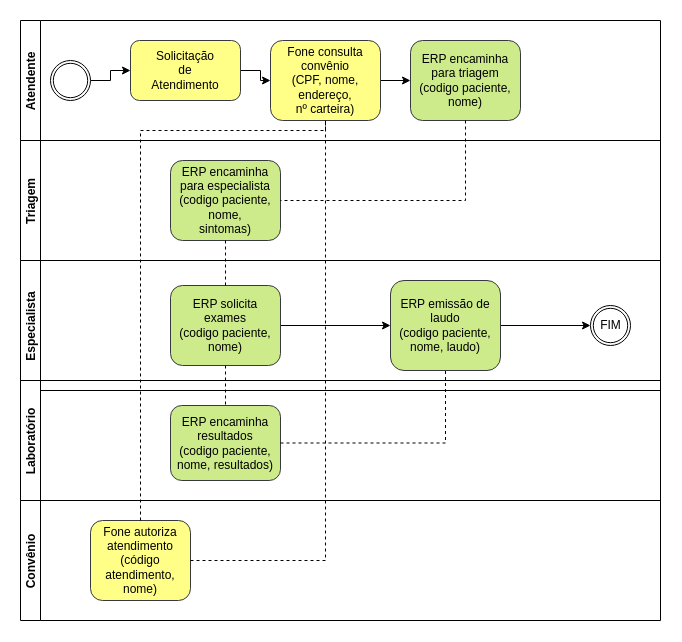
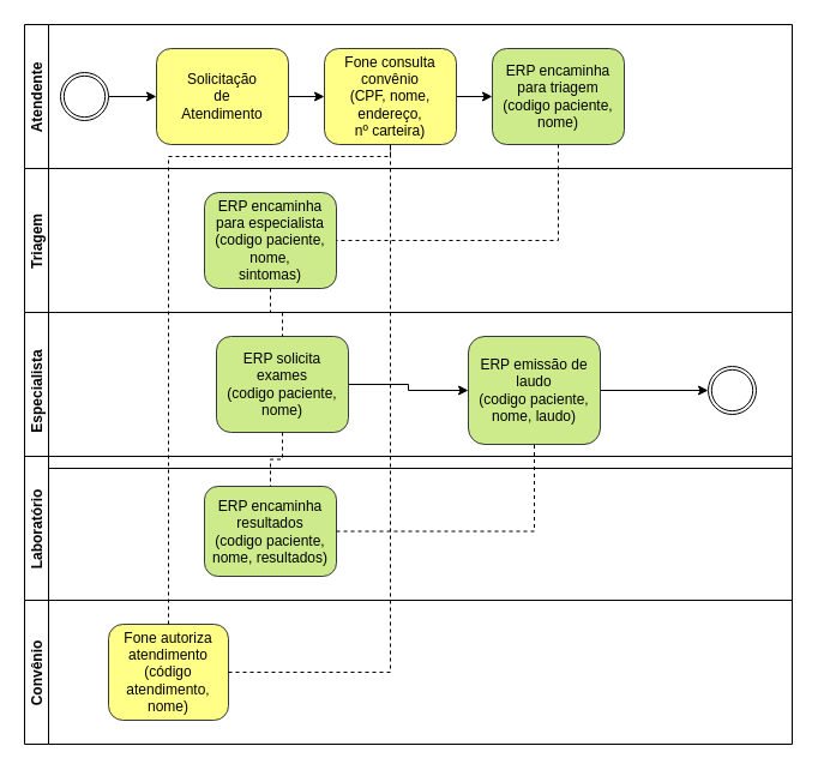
  <mxCell id="0" />
  <mxCell id="1" parent="0" />
  <mxCell id="2" value="Atendente" style="swimlane;startSize=20;horizontal=0;" parent="1" vertex="1"><mxGeometry width="640" height="120" as="geometry" x="20" y="20" /></mxCell>
  <mxCell id="3" style="edgeStyle=orthogonalEdgeStyle;rounded=0;orthogonalLoop=1;jettySize=auto;html=1;entryX=0;entryY=0.5;entryDx=0;entryDy=0;" parent="2" source="4" target="7" edge="1"><mxGeometry relative="1" as="geometry" /></mxCell>
- <mxCell id="4" value="Solicitação&lt;br&gt;de&lt;br&gt;Atendimento" style="shape=ext;rounded=1;html=1;whiteSpace=wrap;fillColor=#ffff88;strokeColor=#36393d;" parent="2" vertex="1"><mxGeometry x="110" y="20" width="110" height="60" as="geometry" /></mxCell>
+ <mxCell id="4" value="Solicitação&lt;br&gt;de&lt;br&gt;Atendimento" style="shape=ext;rounded=1;html=1;whiteSpace=wrap;fillColor=#ffff88;strokeColor=#36393d;" parent="2" vertex="1"><mxGeometry x="110" y="20" width="110" height="80" as="geometry" /></mxCell>
  <mxCell id="5" value="ERP encaminha para triagem&lt;br&gt;(codigo paciente, nome)" style="shape=ext;rounded=1;html=1;whiteSpace=wrap;fillColor=#cdeb8b;strokeColor=#36393d;" parent="2" vertex="1"><mxGeometry x="390" y="20" width="110" height="80" as="geometry" /></mxCell>
  <mxCell id="6" style="edgeStyle=orthogonalEdgeStyle;rounded=0;orthogonalLoop=1;jettySize=auto;html=1;entryX=0;entryY=0.5;entryDx=0;entryDy=0;" parent="2" source="7" target="5" edge="1"><mxGeometry relative="1" as="geometry" /></mxCell>
  <mxCell id="7" value="Fone consulta convênio&lt;br&gt;(CPF, nome,&lt;br&gt;endereço,&lt;br&gt;nº carteira)" style="shape=ext;rounded=1;html=1;whiteSpace=wrap;fillColor=#ffff88;strokeColor=#36393d;" parent="2" vertex="1"><mxGeometry x="250" y="20" width="110" height="80" as="geometry" /></mxCell>
  <mxCell id="8" style="edgeStyle=orthogonalEdgeStyle;rounded=0;orthogonalLoop=1;jettySize=auto;html=1;entryX=0;entryY=0.5;entryDx=0;entryDy=0;" parent="2" source="9" target="4" edge="1"><mxGeometry relative="1" as="geometry" /></mxCell>
  <mxCell id="9" value="" style="shape=mxgraph.bpmn.shape;html=1;verticalLabelPosition=bottom;labelBackgroundColor=#ffffff;verticalAlign=top;align=center;perimeter=ellipsePerimeter;outlineConnect=0;outline=throwing;symbol=general;" parent="2" vertex="1"><mxGeometry x="30" y="40" width="40" height="40" as="geometry" /></mxCell>
  <mxCell id="10" value="Triagem" style="swimlane;startSize=20;horizontal=0;" parent="1" vertex="1"><mxGeometry y="140" width="640" height="120" as="geometry" x="20" /></mxCell>
  <mxCell id="11" value="ERP encaminha para especialista&lt;br&gt;(codigo paciente, nome,&lt;br&gt;sintomas)" style="shape=ext;rounded=1;html=1;whiteSpace=wrap;fillColor=#cdeb8b;strokeColor=#36393d;" parent="10" vertex="1"><mxGeometry x="150" y="20" width="110" height="80" as="geometry" /></mxCell>
  <mxCell id="12" value="Especialista" style="swimlane;startSize=20;horizontal=0;" parent="1" vertex="1"><mxGeometry y="260" width="640" height="130" as="geometry" x="20" /></mxCell>
  <mxCell id="13" style="edgeStyle=orthogonalEdgeStyle;rounded=0;orthogonalLoop=1;jettySize=auto;html=1;entryX=0;entryY=0.5;entryDx=0;entryDy=0;" parent="12" source="14" target="16" edge="1"><mxGeometry relative="1" as="geometry" /></mxCell>
- <mxCell id="14" value="ERP solicita exames&lt;br&gt;(codigo paciente, nome)" style="shape=ext;rounded=1;html=1;whiteSpace=wrap;fillColor=#cdeb8b;strokeColor=#36393d;" parent="12" vertex="1"><mxGeometry x="150" y="25" width="110" height="80" as="geometry" /></mxCell>
+ <mxCell id="14" value="ERP solicita exames&lt;br&gt;(codigo paciente, nome)" style="shape=ext;rounded=1;html=1;whiteSpace=wrap;fillColor=#cdeb8b;strokeColor=#36393d;" parent="12" vertex="1"><mxGeometry x="160" y="20" width="110" height="80" as="geometry" /></mxCell>
  <mxCell id="15" style="edgeStyle=orthogonalEdgeStyle;rounded=0;orthogonalLoop=1;jettySize=auto;html=1;entryX=0;entryY=0.5;entryDx=0;entryDy=0;" parent="12" source="16" target="17" edge="1"><mxGeometry relative="1" as="geometry" /></mxCell>
  <mxCell id="16" value="ERP emissão de laudo&lt;br&gt;(codigo paciente, nome, laudo)" style="shape=ext;rounded=1;html=1;whiteSpace=wrap;fillColor=#cdeb8b;strokeColor=#36393d;" parent="12" vertex="1"><mxGeometry x="370" y="20" width="110" height="90" as="geometry" /></mxCell>
  <mxCell id="17" value="" style="shape=mxgraph.bpmn.shape;html=1;verticalLabelPosition=bottom;labelBackgroundColor=#ffffff;verticalAlign=top;align=center;perimeter=ellipsePerimeter;outlineConnect=0;outline=throwing;symbol=general;" parent="12" vertex="1"><mxGeometry x="570" y="45" width="40" height="40" as="geometry" /></mxCell>
- <mxCell id="18" value="FIM" style="text;html=1;align=center;verticalAlign=middle;resizable=0;points=[];autosize=1;" parent="12" vertex="1"><mxGeometry x="570" y="55" width="40" height="20" as="geometry" /></mxCell>
  <mxCell id="19" value="Laboratório" style="swimlane;startSize=20;horizontal=0;" parent="1" vertex="1"><mxGeometry y="380" width="640" height="120" as="geometry" x="20" /></mxCell>
  <mxCell id="20" value="ERP encaminha resultados&lt;br&gt;(codigo paciente, nome, resultados)" style="shape=ext;rounded=1;html=1;whiteSpace=wrap;fillColor=#cdeb8b;strokeColor=#36393d;" parent="19" vertex="1"><mxGeometry x="150" y="25" width="110" height="75" as="geometry" /></mxCell>
  <mxCell id="21" value="Convênio" style="swimlane;startSize=20;horizontal=0;" parent="1" vertex="1"><mxGeometry y="500" width="640" height="120" as="geometry" x="20" /></mxCell>
  <mxCell id="22" value="Fone autoriza atendimento&lt;br&gt;(código atendimento, nome)" style="shape=ext;rounded=1;html=1;whiteSpace=wrap;fillColor=#ffff88;strokeColor=#36393d;" parent="21" vertex="1"><mxGeometry x="70" y="20" width="100" height="80" as="geometry" /></mxCell>
  <mxCell id="23" style="edgeStyle=orthogonalEdgeStyle;rounded=0;orthogonalLoop=1;jettySize=auto;html=1;entryX=0.5;entryY=0;entryDx=0;entryDy=0;dashed=1;endArrow=none;endFill=0;" parent="1" source="7" target="22" edge="1"><mxGeometry relative="1" as="geometry"><Array as="points"><mxPoint x="260" y="130" /><mxPoint x="150" y="130" /></Array></mxGeometry></mxCell>
  <mxCell id="24" style="edgeStyle=orthogonalEdgeStyle;rounded=0;orthogonalLoop=1;jettySize=auto;html=1;entryX=0.5;entryY=1;entryDx=0;entryDy=0;dashed=1;endArrow=none;endFill=0;" parent="1" source="22" target="7" edge="1"><mxGeometry relative="1" as="geometry" /></mxCell>
  <mxCell id="25" style="edgeStyle=orthogonalEdgeStyle;rounded=0;orthogonalLoop=1;jettySize=auto;html=1;entryX=0.5;entryY=0;entryDx=0;entryDy=0;dashed=1;endArrow=none;endFill=0;" parent="1" source="11" target="14" edge="1"><mxGeometry relative="1" as="geometry" /></mxCell>
  <mxCell id="26" style="edgeStyle=orthogonalEdgeStyle;rounded=0;orthogonalLoop=1;jettySize=auto;html=1;entryX=0.5;entryY=0;entryDx=0;entryDy=0;dashed=1;endArrow=none;endFill=0;" parent="1" source="14" target="20" edge="1"><mxGeometry relative="1" as="geometry" /></mxCell>
  <mxCell id="27" style="edgeStyle=orthogonalEdgeStyle;rounded=0;orthogonalLoop=1;jettySize=auto;html=1;entryX=0.5;entryY=1;entryDx=0;entryDy=0;dashed=1;endArrow=none;endFill=0;" parent="1" source="20" target="16" edge="1"><mxGeometry relative="1" as="geometry" /></mxCell>
  <mxCell id="28" style="edgeStyle=orthogonalEdgeStyle;rounded=0;orthogonalLoop=1;jettySize=auto;html=1;entryX=1;entryY=0.5;entryDx=0;entryDy=0;dashed=1;endArrow=none;endFill=0;" parent="1" source="5" target="11" edge="1"><mxGeometry relative="1" as="geometry"><Array as="points"><mxPoint x="465" y="200" /></Array></mxGeometry></mxCell>
